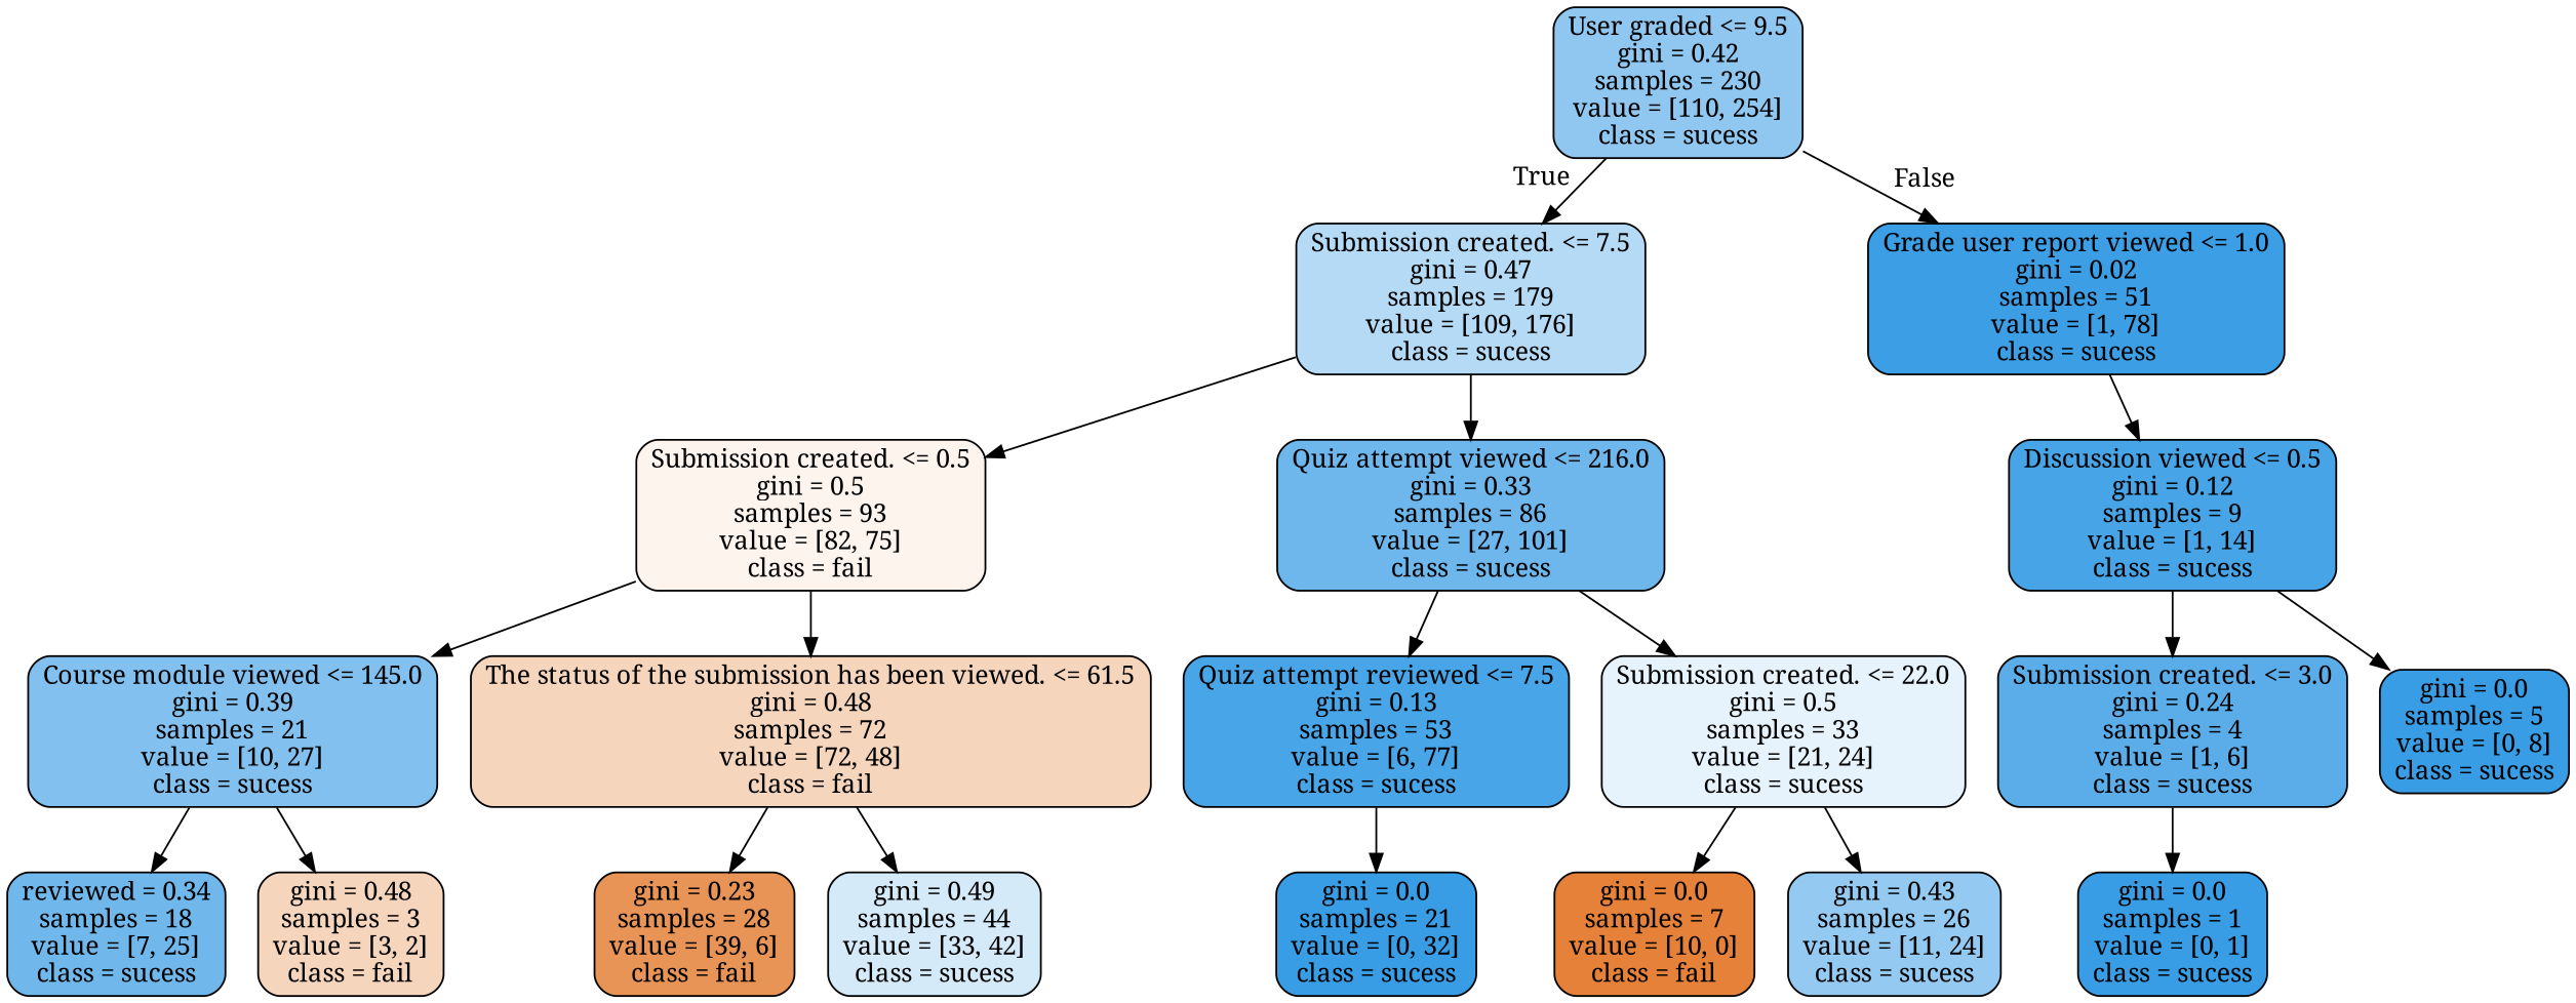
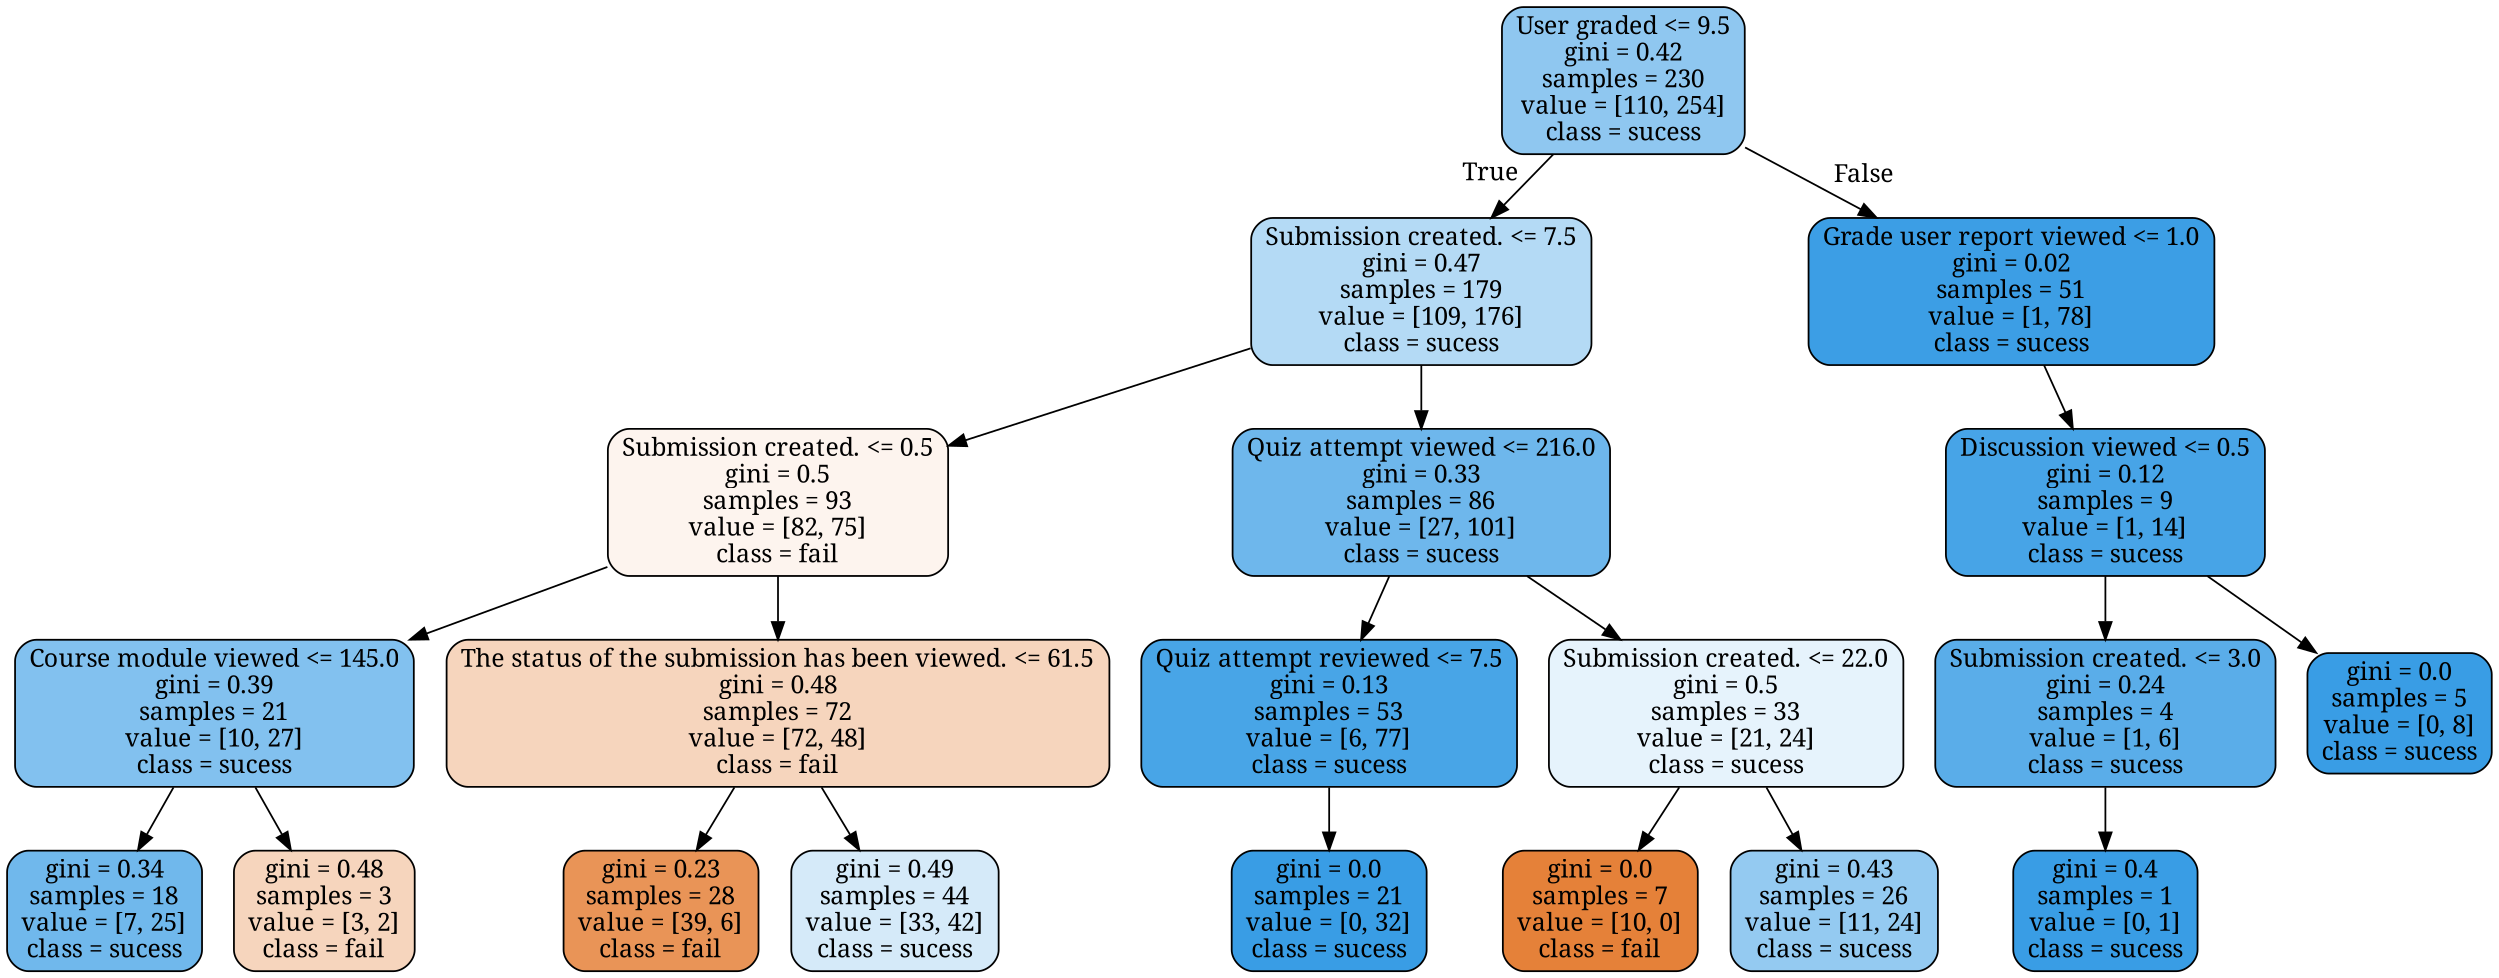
  digraph {
    fontname="Noto Serif"
    node [color=black fillcolor="#399de5" fontname="Noto Serif" shape=box style="filled, rounded"]
    edge [fontname="Noto Serif"]
    n1 [fillcolor="#8fc7f0" label="User graded <= 9.5\ngini = 0.42\nsamples = 230\nvalue = [110, 254]\nclass = sucess"]
    n2 [fillcolor="#b4daf5" label="Submission created. <= 7.5\ngini = 0.47\nsamples = 179\nvalue = [109, 176]\nclass = sucess"]
    n3 [fillcolor="#3c9ee5" label="Grade user report viewed <= 1.0\ngini = 0.02\nsamples = 51\nvalue = [1, 78]\nclass = sucess"]
    n4 [fillcolor="#fdf4ee" label="Submission created. <= 0.5\ngini = 0.5\nsamples = 93\nvalue = [82, 75]\nclass = fail"]
    n5 [fillcolor="#6eb7ec" label="Quiz attempt viewed <= 216.0\ngini = 0.33\nsamples = 86\nvalue = [27, 101]\nclass = sucess"]
    n6 [fillcolor="#47a4e7" label="Discussion viewed <= 0.5\ngini = 0.12\nsamples = 9\nvalue = [1, 14]\nclass = sucess"]
    n7 [fillcolor="#82c1ef" label="Course module viewed <= 145.0\ngini = 0.39\nsamples = 21\nvalue = [10, 27]\nclass = sucess"]
    n8 [fillcolor="#f6d5bd" label="The status of the submission has been viewed. <= 61.5\ngini = 0.48\nsamples = 72\nvalue = [72, 48]\nclass = fail"]
    n9 [fillcolor="#48a5e7" label="Quiz attempt reviewed <= 7.5\ngini = 0.13\nsamples = 53\nvalue = [6, 77]\nclass = sucess"]
    n10 [fillcolor="#e6f3fc" label="Submission created. <= 22.0\ngini = 0.5\nsamples = 33\nvalue = [21, 24]\nclass = sucess"]
-   n11 [fillcolor="#70b8ec" label="reviewed = 0.34\nsamples = 18\nvalue = [7, 25]\nclass = sucess"]
+   n11 [fillcolor="#70b8ec" label="gini = 0.34\nsamples = 18\nvalue = [7, 25]\nclass = sucess"]
    n12 [fillcolor="#f6d5bd" label="gini = 0.48\nsamples = 3\nvalue = [3, 2]\nclass = fail"]
    n13 [fillcolor="#e99457" label="gini = 0.23\nsamples = 28\nvalue = [39, 6]\nclass = fail"]
    n14 [fillcolor="#d5eaf9" label="gini = 0.49\nsamples = 44\nvalue = [33, 42]\nclass = sucess"]
    n15 [label="gini = 0.0\nsamples = 21\nvalue = [0, 32]\nclass = sucess"]
    n16 [fillcolor="#e58139" label="gini = 0.0\nsamples = 7\nvalue = [10, 0]\nclass = fail"]
    n17 [fillcolor="#94caf1" label="gini = 0.43\nsamples = 26\nvalue = [11, 24]\nclass = sucess"]
    n18 [fillcolor="#5aade9" label="Submission created. <= 3.0\ngini = 0.24\nsamples = 4\nvalue = [1, 6]\nclass = sucess"]
    n19 [label="gini = 0.0\nsamples = 5\nvalue = [0, 8]\nclass = sucess"]
-   n20 [label="gini = 0.0\nsamples = 1\nvalue = [0, 1]\nclass = sucess"]
+   n20 [label="gini = 0.4\nsamples = 1\nvalue = [0, 1]\nclass = sucess"]
    n1 -> n2 [headlabel=True labelangle=45 labeldistance=2.5]
    n1 -> n3 [headlabel=False labelangle=-45 labeldistance=2.5]
    n2 -> n4
    n2 -> n5
    n3 -> n6
    n4 -> n7
    n4 -> n8
    n5 -> n9
    n5 -> n10
    n6 -> n18
    n6 -> n19
    n7 -> n11
    n7 -> n12
    n8 -> n13
    n8 -> n14
    n9 -> n15
    n10 -> n16
    n10 -> n17
    n18 -> n20
  }
